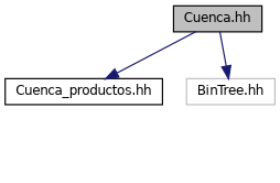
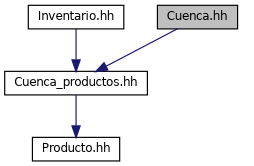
  digraph {
    node [color=black fillcolor=white fontname=Helvetica fontsize=10 shape=record style=filled]
    edge [color=midnightblue fontname=Helvetica fontsize=10 labelfontname=Helvetica labelfontsize=10 style=solid]
    n1 [fillcolor=grey75 fontcolor=black height=0.2 label="Cuenca.hh" width=0.4]
    n2 [height=0.2 label="Cuenca_productos.hh" width=0.4]
-   n3 [color=grey75 height=0.2 label="BinTree.hh" width=0.4]
+   n4 [height=0.2 label="Producto.hh" width=0.4]
+   n5 [height=0.2 label="Inventario.hh" width=0.4]
    n1 -> n2
-   n1 -> n3
+   n2 -> n4
+   n5 -> n2
  }
